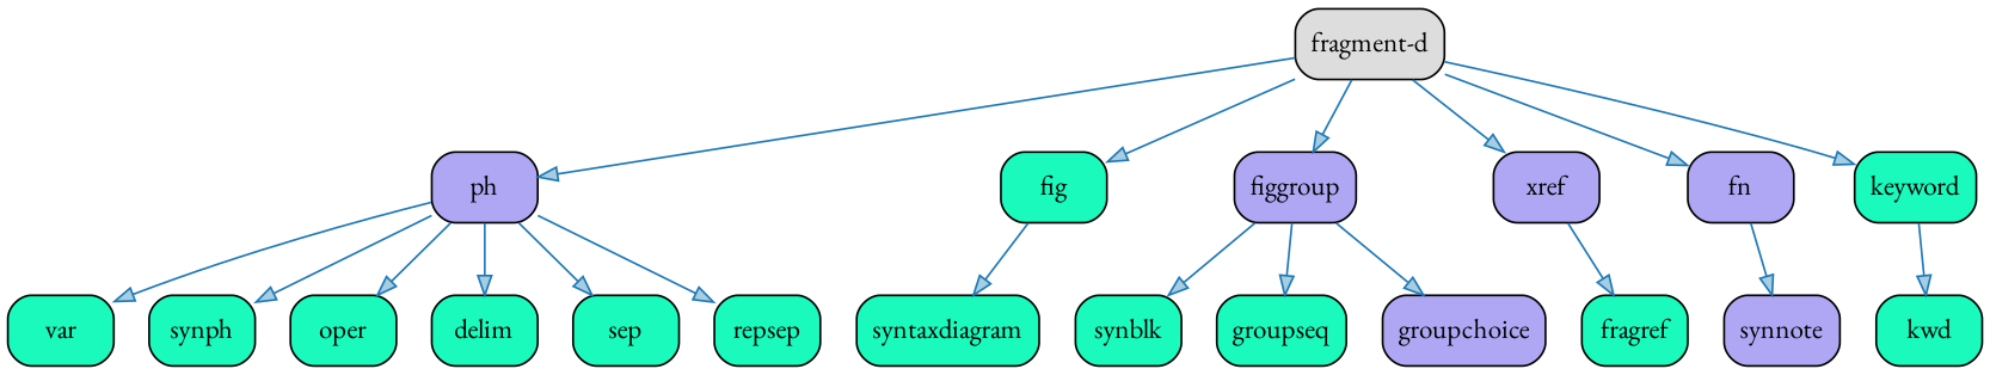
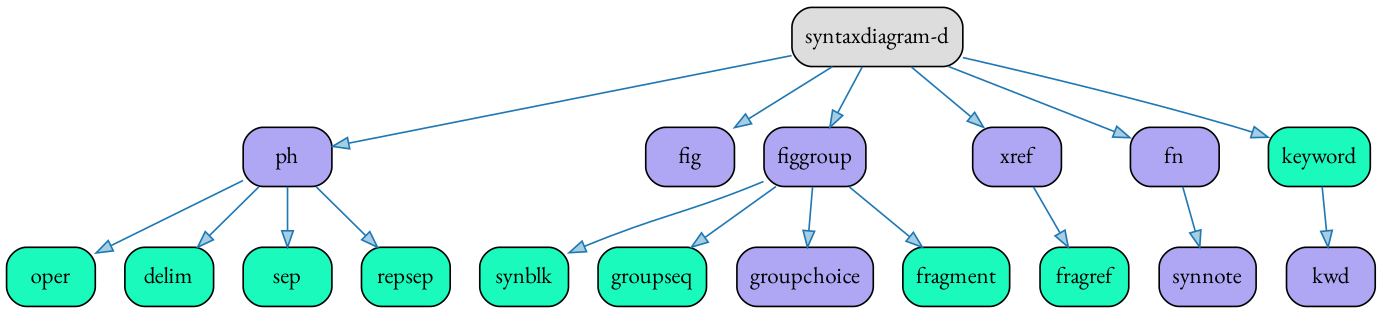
  strict digraph {
    fontname="EB Garamond"
    node [fillcolor="#1AFABC" fontname="EB Garamond" shape=Mrecord style=filled]
    edge [color="#1f78b4" fillcolor="#a6cee3" fontname="EB Garamond"]
-   n1 [fillcolor="#DDDDDD" label="fragment-d"]
+   n1 [fillcolor="#DDDDDD" label="syntaxdiagram-d"]
    n2 [fillcolor="#AFA7F4" label=ph]
-   n3 [label=fig]
+   n3 [fillcolor="#AFA7F4" label=fig]
    n4 [fillcolor="#AFA7F4" label=figgroup]
    n5 [fillcolor="#AFA7F4" label=xref]
    n6 [fillcolor="#AFA7F4" label=fn]
    n7 [label=keyword]
-   n8 [label=var]
-   n9 [label=synph]
    n10 [label=oper]
    n11 [label=delim]
    n12 [label=sep]
    n13 [label=repsep]
-   n14 [label=syntaxdiagram]
    n15 [label=synblk]
    n16 [label=groupseq]
    n17 [fillcolor="#AFA7F4" label=groupchoice]
+   n18 [label=fragment]
    n19 [label=fragref]
    n20 [fillcolor="#AFA7F4" label=synnote]
-   n21 [label=kwd]
+   n21 [fillcolor="#AFA7F4" label=kwd]
    n1 -> n2
    n1 -> n3
    n1 -> n4
    n1 -> n5
    n1 -> n6
    n1 -> n7
-   n2 -> n8
-   n2 -> n9
    n2 -> n10
    n2 -> n11
    n2 -> n12
    n2 -> n13
-   n3 -> n14
    n4 -> n15
    n4 -> n16
    n4 -> n17
+   n4 -> n18
    n5 -> n19
    n6 -> n20
    n7 -> n21
  }
